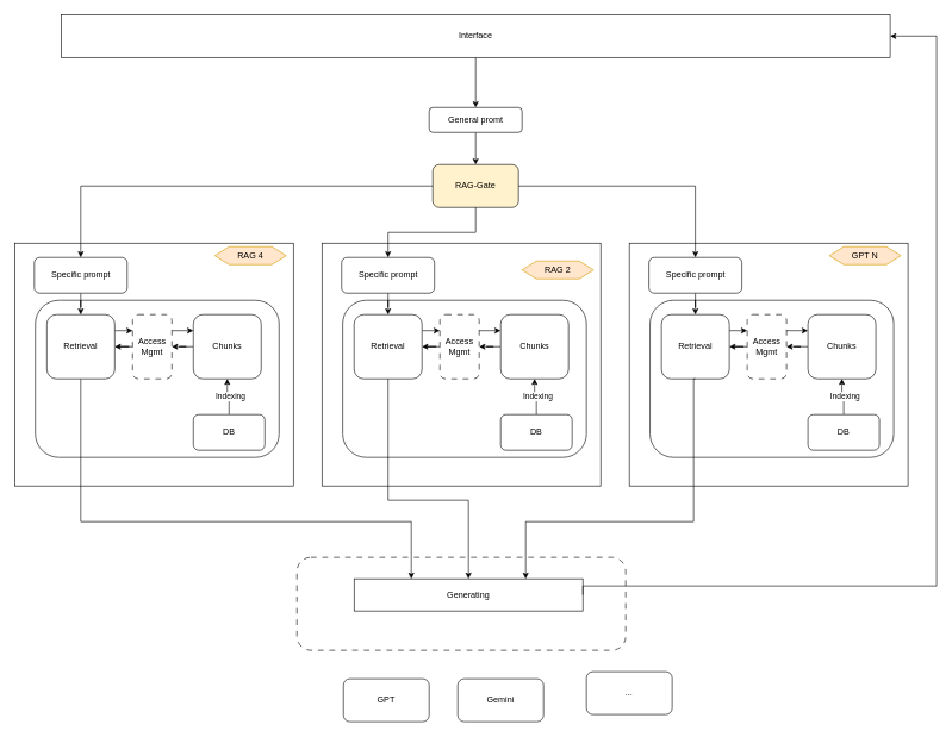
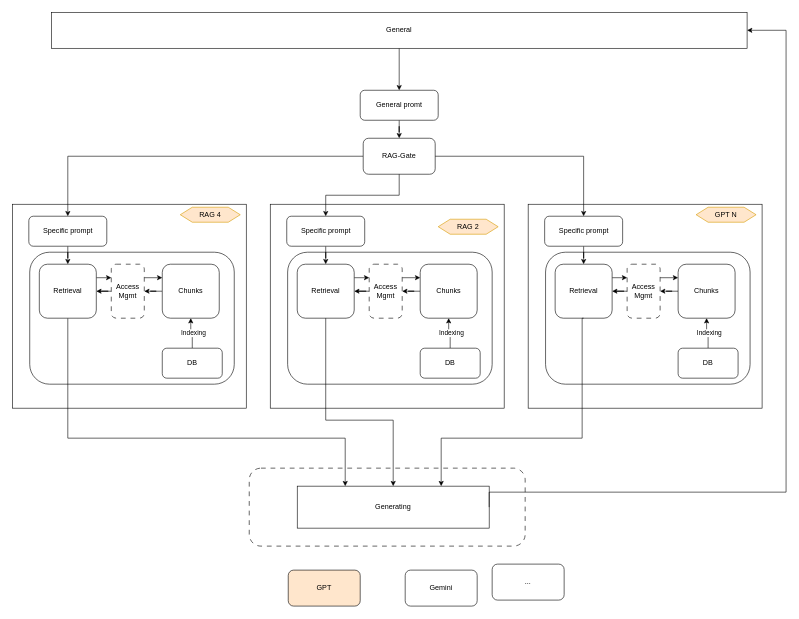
  <mxCell id="0" />
  <mxCell id="1" parent="0" />
  <mxCell id="2" value="" style="rounded=1;whiteSpace=wrap;html=1;dashed=1;dashPattern=8 8;" vertex="1" parent="1"><mxGeometry x="415" y="780" width="460" height="130" as="geometry" /></mxCell>
  <mxCell id="3" value="" style="rounded=0;whiteSpace=wrap;html=1;" vertex="1" parent="1"><mxGeometry x="20" y="340" width="390" height="340" as="geometry" /></mxCell>
  <mxCell id="4" style="edgeStyle=orthogonalEdgeStyle;rounded=0;orthogonalLoop=1;jettySize=auto;html=1;" edge="1" parent="1" source="5" target="43"><mxGeometry relative="1" as="geometry" /></mxCell>
- <mxCell id="5" value="&lt;div&gt;Interface&lt;/div&gt;" style="rounded=0;whiteSpace=wrap;html=1;" vertex="1" parent="1"><mxGeometry x="85" y="20" width="1160" height="60" as="geometry" /></mxCell>
+ <mxCell id="5" value="&lt;div&gt;General&lt;/div&gt;" style="rounded=0;whiteSpace=wrap;html=1;" vertex="1" parent="1"><mxGeometry x="85" y="20" width="1160" height="60" as="geometry" /></mxCell>
  <mxCell id="6" style="edgeStyle=orthogonalEdgeStyle;rounded=0;orthogonalLoop=1;jettySize=auto;html=1;" edge="1" parent="1" source="7" target="10"><mxGeometry relative="1" as="geometry" /></mxCell>
- <mxCell id="7" value="RAG-Gate" style="rounded=1;whiteSpace=wrap;html=1;fillColor=#fff2cc;" vertex="1" parent="1"><mxGeometry x="605" y="230" width="120" height="60" as="geometry" /></mxCell>
+ <mxCell id="7" value="RAG-Gate" style="rounded=1;whiteSpace=wrap;html=1;" vertex="1" parent="1"><mxGeometry x="605" y="230" width="120" height="60" as="geometry" /></mxCell>
  <mxCell id="8" value="" style="rounded=1;whiteSpace=wrap;html=1;" vertex="1" parent="1"><mxGeometry x="49" y="420" width="341" height="220" as="geometry" /></mxCell>
  <mxCell id="9" style="edgeStyle=orthogonalEdgeStyle;rounded=0;orthogonalLoop=1;jettySize=auto;html=1;" edge="1" parent="1" source="10" target="13"><mxGeometry relative="1" as="geometry" /></mxCell>
  <mxCell id="10" value="Specific prompt" style="rounded=1;whiteSpace=wrap;html=1;" vertex="1" parent="1"><mxGeometry x="47.5" y="360" width="130" height="50" as="geometry" /></mxCell>
  <mxCell id="11" style="edgeStyle=orthogonalEdgeStyle;rounded=0;orthogonalLoop=1;jettySize=auto;html=1;entryX=0;entryY=0.25;entryDx=0;entryDy=0;exitX=1;exitY=0.25;exitDx=0;exitDy=0;" edge="1" parent="1" source="13" target="21"><mxGeometry relative="1" as="geometry" /></mxCell>
  <mxCell id="12" style="edgeStyle=orthogonalEdgeStyle;rounded=0;orthogonalLoop=1;jettySize=auto;html=1;entryX=0.25;entryY=0;entryDx=0;entryDy=0;" edge="1" parent="1" source="13" target="22"><mxGeometry relative="1" as="geometry"><Array as="points"><mxPoint x="113" y="730" /><mxPoint x="575" y="730" /></Array></mxGeometry></mxCell>
  <mxCell id="13" value="Retrieval" style="rounded=1;whiteSpace=wrap;html=1;" vertex="1" parent="1"><mxGeometry x="65" y="440" width="95" height="90" as="geometry" /></mxCell>
  <mxCell id="14" style="edgeStyle=orthogonalEdgeStyle;rounded=0;orthogonalLoop=1;jettySize=auto;html=1;" edge="1" parent="1" source="15" target="21"><mxGeometry relative="1" as="geometry" /></mxCell>
  <mxCell id="15" value="Chunks" style="rounded=1;whiteSpace=wrap;html=1;" vertex="1" parent="1"><mxGeometry x="270" y="440" width="95" height="90" as="geometry" /></mxCell>
  <mxCell id="16" style="edgeStyle=orthogonalEdgeStyle;rounded=0;orthogonalLoop=1;jettySize=auto;html=1;" edge="1" parent="1" source="18" target="15"><mxGeometry relative="1" as="geometry" /></mxCell>
  <mxCell id="17" value="Indexing" style="edgeLabel;html=1;align=center;verticalAlign=middle;resizable=0;points=[];" connectable="0" vertex="1" parent="16"><mxGeometry x="0.065" relative="1" as="geometry"><mxPoint x="4" as="offset" /></mxGeometry></mxCell>
  <mxCell id="18" value="&lt;div&gt;DB&lt;/div&gt;" style="rounded=1;whiteSpace=wrap;html=1;" vertex="1" parent="1"><mxGeometry x="270" y="580" width="100" height="50" as="geometry" /></mxCell>
  <mxCell id="19" style="edgeStyle=orthogonalEdgeStyle;rounded=0;orthogonalLoop=1;jettySize=auto;html=1;entryX=0;entryY=0.25;entryDx=0;entryDy=0;exitX=1;exitY=0.25;exitDx=0;exitDy=0;" edge="1" parent="1" source="21" target="15"><mxGeometry relative="1" as="geometry" /></mxCell>
  <mxCell id="20" style="edgeStyle=orthogonalEdgeStyle;rounded=0;orthogonalLoop=1;jettySize=auto;html=1;" edge="1" parent="1" source="21" target="13"><mxGeometry relative="1" as="geometry" /></mxCell>
  <mxCell id="21" value="&lt;div&gt;Access&lt;/div&gt;&lt;div&gt;Mgmt&lt;br&gt;&lt;/div&gt;" style="rounded=1;whiteSpace=wrap;html=1;dashed=1;dashPattern=8 8;" vertex="1" parent="1"><mxGeometry x="185" y="440" width="55" height="90" as="geometry" /></mxCell>
- <mxCell id="22" value="Generating" style="rounded=0;whiteSpace=wrap;html=1;" vertex="1" parent="1"><mxGeometry x="495" y="810" width="320" height="45" as="geometry" /></mxCell>
- <mxCell id="23" value="GPT" style="rounded=1;whiteSpace=wrap;html=1;" vertex="1" parent="1"><mxGeometry x="480" y="950" width="120" height="60" as="geometry" /></mxCell>
- <mxCell id="24" value="Gemini" style="rounded=1;whiteSpace=wrap;html=1;" vertex="1" parent="1"><mxGeometry x="640" y="950" width="120" height="60" as="geometry" /></mxCell>
+ <mxCell id="22" value="Generating" style="rounded=0;whiteSpace=wrap;html=1;" vertex="1" parent="1"><mxGeometry x="495" y="810" width="320" height="70" as="geometry" /></mxCell>
+ <mxCell id="23" value="GPT" style="rounded=1;whiteSpace=wrap;html=1;fillColor=#ffe6cc;" vertex="1" parent="1"><mxGeometry x="480" y="950" width="120" height="60" as="geometry" /></mxCell>
+ <mxCell id="24" value="Gemini" style="rounded=1;whiteSpace=wrap;html=1;" vertex="1" parent="1"><mxGeometry x="675" y="950" width="120" height="60" as="geometry" /></mxCell>
  <mxCell id="25" value="..." style="rounded=1;whiteSpace=wrap;html=1;" vertex="1" parent="1"><mxGeometry x="820" y="940" width="120" height="60" as="geometry" /></mxCell>
  <mxCell id="26" style="edgeStyle=orthogonalEdgeStyle;rounded=0;orthogonalLoop=1;jettySize=auto;html=1;entryX=1;entryY=0.5;entryDx=0;entryDy=0;exitX=1;exitY=0.5;exitDx=0;exitDy=0;" edge="1" parent="1" source="22" target="5"><mxGeometry relative="1" as="geometry"><mxPoint x="780" y="680" as="sourcePoint" /><Array as="points"><mxPoint x="815" y="820" /><mxPoint x="1310" y="820" /><mxPoint x="1310" y="50" /></Array></mxGeometry></mxCell>
  <mxCell id="27" value="" style="rounded=0;whiteSpace=wrap;html=1;" vertex="1" parent="1"><mxGeometry x="450" y="340" width="390" height="340" as="geometry" /></mxCell>
  <mxCell id="28" value="" style="rounded=1;whiteSpace=wrap;html=1;" vertex="1" parent="1"><mxGeometry x="479" y="420" width="341" height="220" as="geometry" /></mxCell>
  <mxCell id="29" style="edgeStyle=orthogonalEdgeStyle;rounded=0;orthogonalLoop=1;jettySize=auto;html=1;" edge="1" parent="1" source="30" target="32"><mxGeometry relative="1" as="geometry" /></mxCell>
  <mxCell id="30" value="Specific prompt" style="rounded=1;whiteSpace=wrap;html=1;" vertex="1" parent="1"><mxGeometry x="477.5" y="360" width="130" height="50" as="geometry" /></mxCell>
  <mxCell id="31" style="edgeStyle=orthogonalEdgeStyle;rounded=0;orthogonalLoop=1;jettySize=auto;html=1;entryX=0;entryY=0.25;entryDx=0;entryDy=0;exitX=1;exitY=0.25;exitDx=0;exitDy=0;" edge="1" parent="1" source="32" target="40"><mxGeometry relative="1" as="geometry" /></mxCell>
  <mxCell id="32" value="Retrieval" style="rounded=1;whiteSpace=wrap;html=1;" vertex="1" parent="1"><mxGeometry x="495" y="440" width="95" height="90" as="geometry" /></mxCell>
  <mxCell id="33" style="edgeStyle=orthogonalEdgeStyle;rounded=0;orthogonalLoop=1;jettySize=auto;html=1;" edge="1" parent="1" source="34" target="40"><mxGeometry relative="1" as="geometry" /></mxCell>
  <mxCell id="34" value="Chunks" style="rounded=1;whiteSpace=wrap;html=1;" vertex="1" parent="1"><mxGeometry x="700" y="440" width="95" height="90" as="geometry" /></mxCell>
  <mxCell id="35" style="edgeStyle=orthogonalEdgeStyle;rounded=0;orthogonalLoop=1;jettySize=auto;html=1;" edge="1" parent="1" source="37" target="34"><mxGeometry relative="1" as="geometry" /></mxCell>
  <mxCell id="36" value="Indexing" style="edgeLabel;html=1;align=center;verticalAlign=middle;resizable=0;points=[];" connectable="0" vertex="1" parent="35"><mxGeometry x="0.065" relative="1" as="geometry"><mxPoint x="4" as="offset" /></mxGeometry></mxCell>
  <mxCell id="37" value="&lt;div&gt;DB&lt;/div&gt;" style="rounded=1;whiteSpace=wrap;html=1;" vertex="1" parent="1"><mxGeometry x="700" y="580" width="100" height="50" as="geometry" /></mxCell>
  <mxCell id="38" style="edgeStyle=orthogonalEdgeStyle;rounded=0;orthogonalLoop=1;jettySize=auto;html=1;entryX=0;entryY=0.25;entryDx=0;entryDy=0;exitX=1;exitY=0.25;exitDx=0;exitDy=0;" edge="1" parent="1" source="40" target="34"><mxGeometry relative="1" as="geometry" /></mxCell>
  <mxCell id="39" style="edgeStyle=orthogonalEdgeStyle;rounded=0;orthogonalLoop=1;jettySize=auto;html=1;" edge="1" parent="1" source="40" target="32"><mxGeometry relative="1" as="geometry" /></mxCell>
  <mxCell id="40" value="&lt;div&gt;Access&lt;/div&gt;&lt;div&gt;Mgmt&lt;br&gt;&lt;/div&gt;" style="rounded=1;whiteSpace=wrap;html=1;dashed=1;dashPattern=8 8;" vertex="1" parent="1"><mxGeometry x="615" y="440" width="55" height="90" as="geometry" /></mxCell>
  <mxCell id="41" style="edgeStyle=orthogonalEdgeStyle;rounded=0;orthogonalLoop=1;jettySize=auto;html=1;exitX=0.5;exitY=1;exitDx=0;exitDy=0;entryX=0.5;entryY=0;entryDx=0;entryDy=0;" edge="1" parent="1" source="32" target="22"><mxGeometry relative="1" as="geometry"><mxPoint x="542" y="780" as="targetPoint" /><Array as="points"><mxPoint x="543" y="700" /><mxPoint x="655" y="700" /></Array></mxGeometry></mxCell>
  <mxCell id="42" style="edgeStyle=orthogonalEdgeStyle;rounded=0;orthogonalLoop=1;jettySize=auto;html=1;entryX=0.5;entryY=0;entryDx=0;entryDy=0;" edge="1" parent="1" source="43" target="7"><mxGeometry relative="1" as="geometry" /></mxCell>
- <mxCell id="43" value="General promt" style="rounded=1;whiteSpace=wrap;html=1;" vertex="1" parent="1"><mxGeometry x="600" y="150" width="130" height="35" as="geometry" /></mxCell>
+ <mxCell id="43" value="General promt" style="rounded=1;whiteSpace=wrap;html=1;" vertex="1" parent="1"><mxGeometry x="600" y="150" width="130" height="50" as="geometry" /></mxCell>
  <mxCell id="44" value="RAG 4" style="shape=hexagon;perimeter=hexagonPerimeter2;whiteSpace=wrap;html=1;fixedSize=1;fillColor=#ffe6cc;strokeColor=#d79b00;" vertex="1" parent="1"><mxGeometry x="300" y="345" width="100" height="25" as="geometry" /></mxCell>
  <mxCell id="45" value="RAG 2" style="shape=hexagon;perimeter=hexagonPerimeter2;whiteSpace=wrap;html=1;fixedSize=1;fillColor=#ffe6cc;strokeColor=#d79b00;" vertex="1" parent="1"><mxGeometry x="730" y="365" width="100" height="25" as="geometry" /></mxCell>
  <mxCell id="46" value="" style="rounded=0;whiteSpace=wrap;html=1;" vertex="1" parent="1"><mxGeometry x="880" y="340" width="390" height="340" as="geometry" /></mxCell>
  <mxCell id="47" value="" style="rounded=1;whiteSpace=wrap;html=1;" vertex="1" parent="1"><mxGeometry x="909" y="420" width="341" height="220" as="geometry" /></mxCell>
  <mxCell id="48" style="edgeStyle=orthogonalEdgeStyle;rounded=0;orthogonalLoop=1;jettySize=auto;html=1;" edge="1" parent="1" source="49" target="51"><mxGeometry relative="1" as="geometry" /></mxCell>
  <mxCell id="49" value="Specific prompt" style="rounded=1;whiteSpace=wrap;html=1;" vertex="1" parent="1"><mxGeometry x="907.5" y="360" width="130" height="50" as="geometry" /></mxCell>
  <mxCell id="50" style="edgeStyle=orthogonalEdgeStyle;rounded=0;orthogonalLoop=1;jettySize=auto;html=1;entryX=0;entryY=0.25;entryDx=0;entryDy=0;exitX=1;exitY=0.25;exitDx=0;exitDy=0;" edge="1" parent="1" source="51" target="59"><mxGeometry relative="1" as="geometry" /></mxCell>
  <mxCell id="51" value="Retrieval" style="rounded=1;whiteSpace=wrap;html=1;" vertex="1" parent="1"><mxGeometry x="925" y="440" width="95" height="90" as="geometry" /></mxCell>
  <mxCell id="52" style="edgeStyle=orthogonalEdgeStyle;rounded=0;orthogonalLoop=1;jettySize=auto;html=1;" edge="1" parent="1" source="53" target="59"><mxGeometry relative="1" as="geometry" /></mxCell>
  <mxCell id="53" value="Chunks" style="rounded=1;whiteSpace=wrap;html=1;" vertex="1" parent="1"><mxGeometry x="1130" y="440" width="95" height="90" as="geometry" /></mxCell>
  <mxCell id="54" style="edgeStyle=orthogonalEdgeStyle;rounded=0;orthogonalLoop=1;jettySize=auto;html=1;" edge="1" parent="1" source="56" target="53"><mxGeometry relative="1" as="geometry" /></mxCell>
  <mxCell id="55" value="Indexing" style="edgeLabel;html=1;align=center;verticalAlign=middle;resizable=0;points=[];" connectable="0" vertex="1" parent="54"><mxGeometry x="0.065" relative="1" as="geometry"><mxPoint x="4" as="offset" /></mxGeometry></mxCell>
  <mxCell id="56" value="&lt;div&gt;DB&lt;/div&gt;" style="rounded=1;whiteSpace=wrap;html=1;" vertex="1" parent="1"><mxGeometry x="1130" y="580" width="100" height="50" as="geometry" /></mxCell>
  <mxCell id="57" style="edgeStyle=orthogonalEdgeStyle;rounded=0;orthogonalLoop=1;jettySize=auto;html=1;entryX=0;entryY=0.25;entryDx=0;entryDy=0;exitX=1;exitY=0.25;exitDx=0;exitDy=0;" edge="1" parent="1" source="59" target="53"><mxGeometry relative="1" as="geometry" /></mxCell>
  <mxCell id="58" style="edgeStyle=orthogonalEdgeStyle;rounded=0;orthogonalLoop=1;jettySize=auto;html=1;" edge="1" parent="1" source="59" target="51"><mxGeometry relative="1" as="geometry" /></mxCell>
  <mxCell id="59" value="&lt;div&gt;Access&lt;/div&gt;&lt;div&gt;Mgmt&lt;br&gt;&lt;/div&gt;" style="rounded=1;whiteSpace=wrap;html=1;dashed=1;dashPattern=8 8;" vertex="1" parent="1"><mxGeometry x="1045" y="440" width="55" height="90" as="geometry" /></mxCell>
  <mxCell id="60" value="GPT N" style="shape=hexagon;perimeter=hexagonPerimeter2;whiteSpace=wrap;html=1;fixedSize=1;fillColor=#ffe6cc;strokeColor=#d79b00;" vertex="1" parent="1"><mxGeometry x="1160" y="345" width="100" height="25" as="geometry" /></mxCell>
  <mxCell id="61" style="edgeStyle=orthogonalEdgeStyle;rounded=0;orthogonalLoop=1;jettySize=auto;html=1;entryX=0.75;entryY=0;entryDx=0;entryDy=0;exitX=0.5;exitY=1;exitDx=0;exitDy=0;" edge="1" parent="1" source="51" target="22"><mxGeometry relative="1" as="geometry"><Array as="points"><mxPoint x="970" y="530" /><mxPoint x="970" y="730" /><mxPoint x="735" y="730" /></Array></mxGeometry></mxCell>
  <mxCell id="62" style="edgeStyle=orthogonalEdgeStyle;rounded=0;orthogonalLoop=1;jettySize=auto;html=1;" edge="1" parent="1" source="7" target="30"><mxGeometry relative="1" as="geometry" /></mxCell>
  <mxCell id="63" style="edgeStyle=orthogonalEdgeStyle;rounded=0;orthogonalLoop=1;jettySize=auto;html=1;entryX=0.5;entryY=0;entryDx=0;entryDy=0;" edge="1" parent="1" source="7" target="49"><mxGeometry relative="1" as="geometry" /></mxCell>
